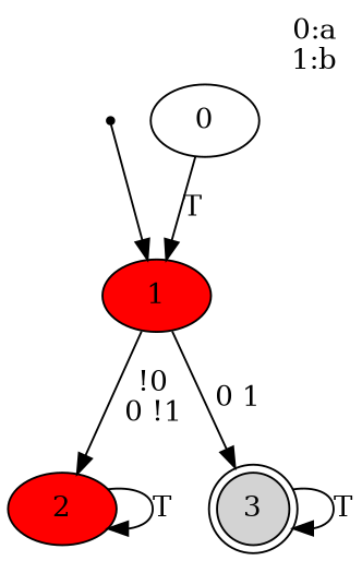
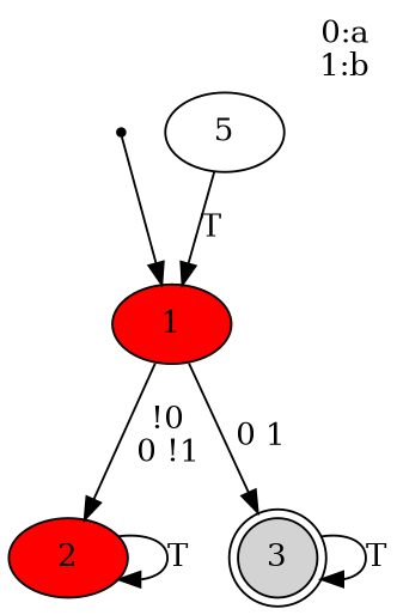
  digraph {
    label="0:a\n1:b\n"
    labeljust=r
    labelloc=t
    node [style=filled]
    init [shape=point style=""]
    1 [fillcolor=red]
-   0 [style=""]
+   0 [label=5 style=""]
    2 [fillcolor=red]
    3 [fillcolor=lightgrey shape=doublecircle]
    init -> 1
    1 -> 2 [label="!0\n0 !1"]
    1 -> 3 [label="0 1"]
    0 -> 1 [label=T]
    2 -> 2 [label=T]
    3 -> 3 [label=T]
  }
